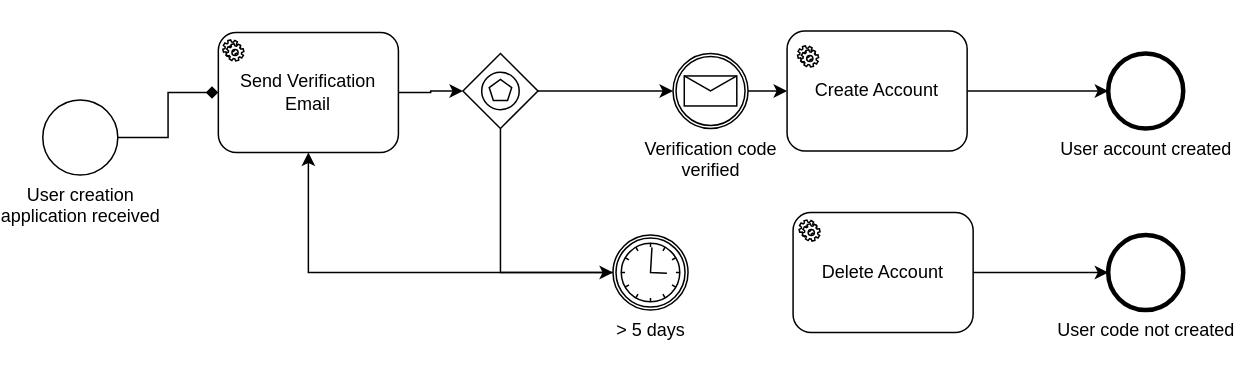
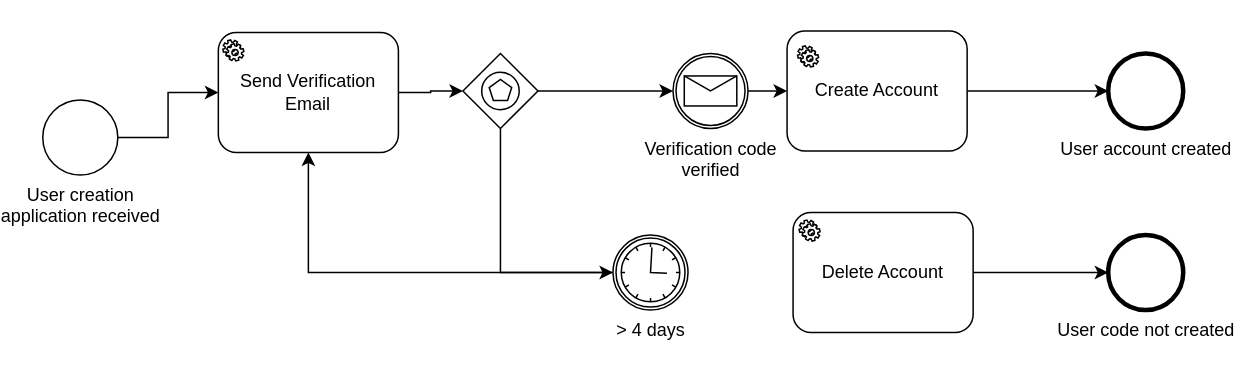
  <mxCell id="0" />
  <mxCell id="1" parent="0" />
- <mxCell id="2" style="edgeStyle=orthogonalEdgeStyle;rounded=0;orthogonalLoop=1;jettySize=auto;html=1;entryX=0;entryY=0.5;entryDx=0;entryDy=0;endArrow=diamond;" edge="1" parent="1" source="3" target="5"><mxGeometry relative="1" as="geometry" /></mxCell>
+ <mxCell id="2" style="edgeStyle=orthogonalEdgeStyle;rounded=0;orthogonalLoop=1;jettySize=auto;html=1;entryX=0;entryY=0.5;entryDx=0;entryDy=0;" edge="1" parent="1" source="3" target="5"><mxGeometry relative="1" as="geometry" /></mxCell>
  <mxCell id="3" value="User creation &lt;br&gt;application received" style="shape=mxgraph.bpmn.shape;html=1;verticalLabelPosition=bottom;labelBackgroundColor=#ffffff;verticalAlign=top;align=center;perimeter=ellipsePerimeter;outlineConnect=0;outline=standard;symbol=general;" vertex="1" parent="1"><mxGeometry x="20" y="66" width="50" height="50" as="geometry" /></mxCell>
  <mxCell id="4" style="edgeStyle=orthogonalEdgeStyle;rounded=0;orthogonalLoop=1;jettySize=auto;html=1;" edge="1" parent="1" source="5" target="14"><mxGeometry relative="1" as="geometry" /></mxCell>
  <mxCell id="5" value="Send Verification Email" style="shape=ext;rounded=1;html=1;whiteSpace=wrap;" vertex="1" parent="1"><mxGeometry x="137" y="21" width="120" height="80" as="geometry" /></mxCell>
  <mxCell id="6" value="" style="shape=mxgraph.bpmn.service_task;html=1;outlineConnect=0;" vertex="1" parent="1"><mxGeometry x="140" y="26" width="14" height="14" as="geometry" /></mxCell>
  <mxCell id="7" value="User account created" style="shape=mxgraph.bpmn.shape;html=1;verticalLabelPosition=bottom;labelBackgroundColor=#ffffff;verticalAlign=top;align=center;perimeter=ellipsePerimeter;outlineConnect=0;outline=end;symbol=general;" vertex="1" parent="1"><mxGeometry x="730" y="35" width="50" height="50" as="geometry" /></mxCell>
  <mxCell id="8" value="" style="edgeStyle=orthogonalEdgeStyle;rounded=0;orthogonalLoop=1;jettySize=auto;html=1;" edge="1" parent="1" source="9" target="19"><mxGeometry relative="1" as="geometry" /></mxCell>
  <mxCell id="9" value="Delete Account" style="shape=ext;rounded=1;html=1;whiteSpace=wrap;" vertex="1" parent="1"><mxGeometry x="520" y="141" width="120" height="80" as="geometry" /></mxCell>
  <mxCell id="10" style="edgeStyle=orthogonalEdgeStyle;rounded=0;orthogonalLoop=1;jettySize=auto;html=1;entryX=0;entryY=0.5;entryDx=0;entryDy=0;" edge="1" parent="1" source="11" target="18"><mxGeometry relative="1" as="geometry" /></mxCell>
  <mxCell id="11" value="Verification code&lt;br&gt;verified&lt;br&gt;" style="shape=mxgraph.bpmn.shape;html=1;verticalLabelPosition=bottom;labelBackgroundColor=#ffffff;verticalAlign=top;align=center;perimeter=ellipsePerimeter;outlineConnect=0;outline=catching;symbol=message;" vertex="1" parent="1"><mxGeometry x="440" y="35" width="50" height="50" as="geometry" /></mxCell>
  <mxCell id="12" style="edgeStyle=orthogonalEdgeStyle;rounded=0;orthogonalLoop=1;jettySize=auto;html=1;entryX=0;entryY=0.5;entryDx=0;entryDy=0;" edge="1" parent="1" source="14" target="11"><mxGeometry relative="1" as="geometry" /></mxCell>
  <mxCell id="13" style="edgeStyle=orthogonalEdgeStyle;rounded=0;orthogonalLoop=1;jettySize=auto;html=1;entryX=0;entryY=0.5;entryDx=0;entryDy=0;" edge="1" parent="1" source="14" target="16"><mxGeometry relative="1" as="geometry"><Array as="points"><mxPoint x="325" y="181" /></Array></mxGeometry></mxCell>
  <mxCell id="14" value="" style="shape=mxgraph.bpmn.shape;html=1;verticalLabelPosition=bottom;labelBackgroundColor=#ffffff;verticalAlign=top;align=center;perimeter=rhombusPerimeter;background=gateway;outlineConnect=0;outline=standard;symbol=multiple;" vertex="1" parent="1"><mxGeometry x="300" y="35" width="50" height="50" as="geometry" /></mxCell>
  <mxCell id="15" style="edgeStyle=orthogonalEdgeStyle;rounded=0;orthogonalLoop=1;jettySize=auto;html=1;" edge="1" parent="1" source="16" target="5"><mxGeometry relative="1" as="geometry" /></mxCell>
- <mxCell id="16" value="&amp;gt; 5 days" style="shape=mxgraph.bpmn.shape;html=1;verticalLabelPosition=bottom;labelBackgroundColor=#ffffff;verticalAlign=top;align=center;perimeter=ellipsePerimeter;outlineConnect=0;outline=catching;symbol=timer;" vertex="1" parent="1"><mxGeometry x="400" y="156" width="50" height="50" as="geometry" /></mxCell>
+ <mxCell id="16" value="&amp;gt; 4 days" style="shape=mxgraph.bpmn.shape;html=1;verticalLabelPosition=bottom;labelBackgroundColor=#ffffff;verticalAlign=top;align=center;perimeter=ellipsePerimeter;outlineConnect=0;outline=catching;symbol=timer;" vertex="1" parent="1"><mxGeometry x="400" y="156" width="50" height="50" as="geometry" /></mxCell>
  <mxCell id="17" style="edgeStyle=orthogonalEdgeStyle;rounded=0;orthogonalLoop=1;jettySize=auto;html=1;entryX=0;entryY=0.5;entryDx=0;entryDy=0;" edge="1" parent="1" source="18" target="7"><mxGeometry relative="1" as="geometry" /></mxCell>
  <mxCell id="18" value="Create Account" style="shape=ext;rounded=1;html=1;whiteSpace=wrap;" vertex="1" parent="1"><mxGeometry x="516" y="20" width="120" height="80" as="geometry" /></mxCell>
  <mxCell id="19" value="User code not created" style="shape=mxgraph.bpmn.shape;html=1;verticalLabelPosition=bottom;labelBackgroundColor=#ffffff;verticalAlign=top;align=center;perimeter=ellipsePerimeter;outlineConnect=0;outline=end;symbol=general;" vertex="1" parent="1"><mxGeometry x="730" y="156" width="50" height="50" as="geometry" /></mxCell>
  <mxCell id="20" value="" style="shape=mxgraph.bpmn.service_task;html=1;outlineConnect=0;" vertex="1" parent="1"><mxGeometry x="523" y="30" width="14" height="14" as="geometry" /></mxCell>
  <mxCell id="21" value="" style="shape=mxgraph.bpmn.service_task;html=1;outlineConnect=0;" vertex="1" parent="1"><mxGeometry x="524" y="146" width="14" height="14" as="geometry" /></mxCell>
